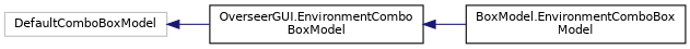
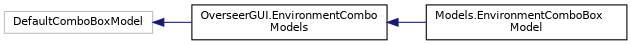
  digraph {
    rankdir=LR
    node [color=black fillcolor=white fontname=Helvetica fontsize=10 shape=record style=filled]
    edge [color=midnightblue dir=back fontname=Helvetica fontsize=10 labelfontname=Helvetica labelfontsize=10 style=solid]
    n1 [color=grey75 height=0.2 label=DefaultComboBoxModel width=0.4]
-   n2 [height=0.2 label="OverseerGUI.EnvironmentCombo\lBoxModel" width=0.4]
-   n3 [height=0.2 label="BoxModel.EnvironmentComboBox\lModel" width=0.4]
+   n2 [height=0.2 label="OverseerGUI.EnvironmentCombo\lModels" width=0.4]
+   n3 [height=0.2 label="Models.EnvironmentComboBox\lModel" width=0.4]
    n1 -> n2
    n2 -> n3
  }
